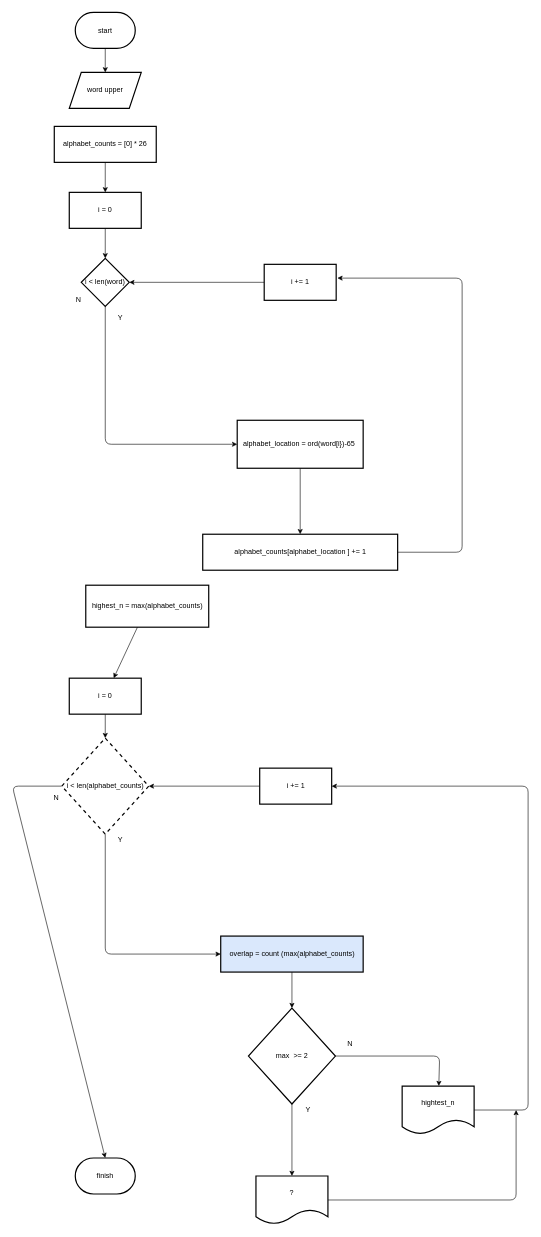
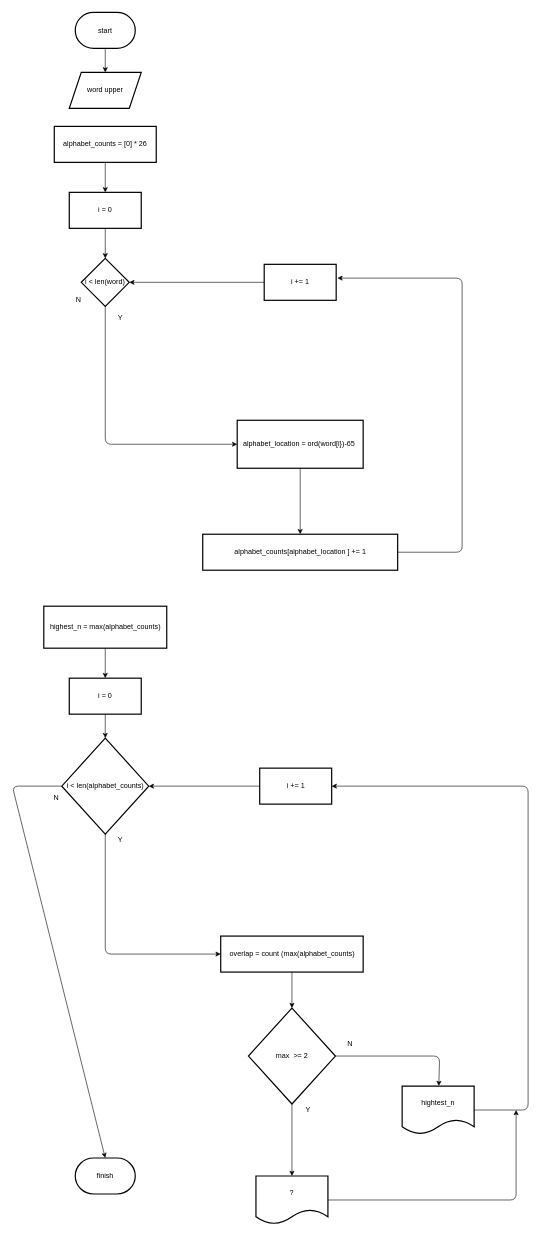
  <mxCell id="0" />
  <mxCell id="1" parent="0" />
  <mxCell id="2" value="" style="edgeStyle=none;html=1;" parent="1" source="3" target="4" edge="1"><mxGeometry relative="1" as="geometry" /></mxCell>
  <mxCell id="3" value="start" style="strokeWidth=2;html=1;shape=mxgraph.flowchart.terminator;whiteSpace=wrap;" parent="1" vertex="1"><mxGeometry x="125" y="20" width="100" height="60" as="geometry" /></mxCell>
  <mxCell id="4" value="word upper" style="shape=parallelogram;perimeter=parallelogramPerimeter;whiteSpace=wrap;html=1;fixedSize=1;strokeWidth=2;" parent="1" vertex="1"><mxGeometry x="115" y="120" width="120" height="60" as="geometry" /></mxCell>
  <mxCell id="5" value="" style="edgeStyle=none;html=1;" parent="1" source="6" target="8" edge="1"><mxGeometry relative="1" as="geometry" /></mxCell>
  <mxCell id="6" value="i = 0" style="whiteSpace=wrap;html=1;strokeWidth=2;" parent="1" vertex="1"><mxGeometry x="115" y="320" width="120" height="60" as="geometry" /></mxCell>
  <mxCell id="7" value="" style="edgeStyle=none;html=1;" parent="1" source="8" target="14" edge="1"><mxGeometry relative="1" as="geometry"><Array as="points"><mxPoint x="175" y="740" /></Array></mxGeometry></mxCell>
  <mxCell id="8" value="i &amp;lt; len(word)" style="rhombus;whiteSpace=wrap;html=1;strokeWidth=2;" parent="1" vertex="1"><mxGeometry x="135" y="430" width="80" height="80" as="geometry" /></mxCell>
  <mxCell id="9" style="edgeStyle=none;html=1;entryX=1;entryY=0.5;entryDx=0;entryDy=0;" parent="1" source="10" target="8" edge="1"><mxGeometry relative="1" as="geometry" /></mxCell>
  <mxCell id="10" value="i += 1" style="whiteSpace=wrap;html=1;strokeWidth=2;" parent="1" vertex="1"><mxGeometry x="440" y="440" width="120" height="60" as="geometry" /></mxCell>
  <mxCell id="11" value="" style="edgeStyle=none;html=1;" parent="1" source="12" target="6" edge="1"><mxGeometry relative="1" as="geometry" /></mxCell>
  <mxCell id="12" value="alphabet_counts = [0] * 26" style="whiteSpace=wrap;html=1;strokeWidth=2;" parent="1" vertex="1"><mxGeometry x="90" y="210" width="170" height="60" as="geometry" /></mxCell>
  <mxCell id="13" value="" style="edgeStyle=none;html=1;" parent="1" source="14" target="17" edge="1"><mxGeometry relative="1" as="geometry" /></mxCell>
  <mxCell id="14" value="alphabet_location = ord(word[i})-65&amp;nbsp;" style="whiteSpace=wrap;html=1;strokeWidth=2;" parent="1" vertex="1"><mxGeometry x="395" y="700" width="210" height="80" as="geometry" /></mxCell>
  <mxCell id="15" style="edgeStyle=none;html=1;" parent="1" source="17" edge="1"><mxGeometry relative="1" as="geometry"><mxPoint x="630" y="950" as="targetPoint" /></mxGeometry></mxCell>
  <mxCell id="16" value="" style="edgeStyle=none;html=1;entryX=1.017;entryY=0.383;entryDx=0;entryDy=0;entryPerimeter=0;" parent="1" source="17" target="10" edge="1"><mxGeometry relative="1" as="geometry"><mxPoint x="865" y="920" as="targetPoint" /><Array as="points"><mxPoint x="770" y="920" /><mxPoint x="770" y="463" /></Array></mxGeometry></mxCell>
  <mxCell id="17" value="alphabet_counts[alphabet_location&amp;nbsp;] += 1" style="whiteSpace=wrap;html=1;strokeWidth=2;" parent="1" vertex="1"><mxGeometry x="337.5" y="890" width="325" height="60" as="geometry" /></mxCell>
  <mxCell id="18" value="Y" style="text;html=1;align=center;verticalAlign=middle;resizable=0;points=[];autosize=1;strokeColor=none;fillColor=none;" parent="1" vertex="1"><mxGeometry x="190" y="520" width="20" height="20" as="geometry" /></mxCell>
  <mxCell id="19" value="" style="edgeStyle=none;html=1;" parent="1" source="20" target="23" edge="1"><mxGeometry relative="1" as="geometry" /></mxCell>
  <mxCell id="20" value="i = 0" style="whiteSpace=wrap;html=1;strokeWidth=2;" parent="1" vertex="1"><mxGeometry x="115" y="1130" width="120" height="60" as="geometry" /></mxCell>
  <mxCell id="21" style="edgeStyle=none;html=1;entryX=0;entryY=0.5;entryDx=0;entryDy=0;" parent="1" source="23" target="41" edge="1"><mxGeometry relative="1" as="geometry"><Array as="points"><mxPoint x="175" y="1590" /></Array></mxGeometry></mxCell>
  <mxCell id="22" style="edgeStyle=none;html=1;entryX=0.5;entryY=0;entryDx=0;entryDy=0;entryPerimeter=0;" parent="1" source="23" target="42" edge="1"><mxGeometry relative="1" as="geometry"><Array as="points"><mxPoint x="20" y="1310" /></Array></mxGeometry></mxCell>
- <mxCell id="23" value="i &amp;lt; len(alphabet_counts)" style="rhombus;whiteSpace=wrap;html=1;strokeWidth=2;dashed=1;" parent="1" vertex="1"><mxGeometry x="102.5" y="1230" width="145" height="160" as="geometry" /></mxCell>
+ <mxCell id="23" value="i &amp;lt; len(alphabet_counts)" style="rhombus;whiteSpace=wrap;html=1;strokeWidth=2;" parent="1" vertex="1"><mxGeometry x="102.5" y="1230" width="145" height="160" as="geometry" /></mxCell>
  <mxCell id="24" style="edgeStyle=none;html=1;entryX=1;entryY=0.5;entryDx=0;entryDy=0;" parent="1" source="25" target="23" edge="1"><mxGeometry relative="1" as="geometry" /></mxCell>
  <mxCell id="25" value="i += 1" style="whiteSpace=wrap;html=1;strokeWidth=2;" parent="1" vertex="1"><mxGeometry x="432.5" y="1280" width="120" height="60" as="geometry" /></mxCell>
  <mxCell id="26" value="" style="edgeStyle=none;html=1;" parent="1" source="27" target="20" edge="1"><mxGeometry relative="1" as="geometry" /></mxCell>
- <mxCell id="27" value="highest_n = max(alphabet_counts)" style="whiteSpace=wrap;html=1;strokeWidth=2;" parent="1" vertex="1"><mxGeometry x="142.5" y="975" width="205" height="70" as="geometry" /></mxCell>
+ <mxCell id="27" value="highest_n = max(alphabet_counts)" style="whiteSpace=wrap;html=1;strokeWidth=2;" parent="1" vertex="1"><mxGeometry x="72.5" y="1010" width="205" height="70" as="geometry" /></mxCell>
  <mxCell id="28" value="" style="edgeStyle=none;html=1;" parent="1" source="30" target="32" edge="1"><mxGeometry relative="1" as="geometry" /></mxCell>
  <mxCell id="29" value="" style="edgeStyle=none;html=1;" parent="1" source="30" target="34" edge="1"><mxGeometry relative="1" as="geometry"><Array as="points"><mxPoint x="732.5" y="1760" /></Array></mxGeometry></mxCell>
  <mxCell id="30" value="&lt;span&gt;max&amp;nbsp; &amp;gt;= 2&lt;/span&gt;" style="rhombus;whiteSpace=wrap;html=1;strokeWidth=2;" parent="1" vertex="1"><mxGeometry x="413.75" y="1680" width="145" height="160" as="geometry" /></mxCell>
  <mxCell id="31" style="edgeStyle=none;html=1;" parent="1" source="32" edge="1"><mxGeometry relative="1" as="geometry"><mxPoint x="860" y="1850" as="targetPoint" /><Array as="points"><mxPoint x="860" y="2000" /></Array></mxGeometry></mxCell>
  <mxCell id="32" value="?" style="shape=document;whiteSpace=wrap;html=1;boundedLbl=1;strokeWidth=2;" parent="1" vertex="1"><mxGeometry x="426.25" y="1960" width="120" height="80" as="geometry" /></mxCell>
  <mxCell id="33" style="edgeStyle=none;html=1;entryX=1;entryY=0.5;entryDx=0;entryDy=0;" parent="1" source="34" target="25" edge="1"><mxGeometry relative="1" as="geometry"><mxPoint x="560" y="1330" as="targetPoint" /><Array as="points"><mxPoint x="880" y="1850" /><mxPoint x="880" y="1310" /></Array></mxGeometry></mxCell>
  <mxCell id="34" value="hightest_n" style="shape=document;whiteSpace=wrap;html=1;boundedLbl=1;strokeWidth=2;" parent="1" vertex="1"><mxGeometry x="670" y="1810" width="120" height="80" as="geometry" /></mxCell>
  <mxCell id="35" value="Y" style="text;html=1;align=center;verticalAlign=middle;resizable=0;points=[];autosize=1;strokeColor=none;fillColor=none;" parent="1" vertex="1"><mxGeometry x="190" y="1390" width="20" height="20" as="geometry" /></mxCell>
  <mxCell id="36" value="Y" style="text;html=1;align=center;verticalAlign=middle;resizable=0;points=[];autosize=1;strokeColor=none;fillColor=none;" parent="1" vertex="1"><mxGeometry x="502.5" y="1840" width="20" height="20" as="geometry" /></mxCell>
  <mxCell id="37" value="N" style="text;html=1;align=center;verticalAlign=middle;resizable=0;points=[];autosize=1;strokeColor=none;fillColor=none;" parent="1" vertex="1"><mxGeometry x="572.5" y="1730" width="20" height="20" as="geometry" /></mxCell>
  <mxCell id="38" value="N" style="text;html=1;align=center;verticalAlign=middle;resizable=0;points=[];autosize=1;strokeColor=none;fillColor=none;" parent="1" vertex="1"><mxGeometry x="120" y="490" width="20" height="20" as="geometry" /></mxCell>
  <mxCell id="39" value="N" style="text;html=1;align=center;verticalAlign=middle;resizable=0;points=[];autosize=1;strokeColor=none;fillColor=none;" parent="1" vertex="1"><mxGeometry x="82.5" y="1320" width="20" height="20" as="geometry" /></mxCell>
  <mxCell id="40" value="" style="edgeStyle=none;html=1;" parent="1" source="41" target="30" edge="1"><mxGeometry relative="1" as="geometry" /></mxCell>
- <mxCell id="41" value="overlap = count (max(alphabet_counts)" style="whiteSpace=wrap;html=1;strokeWidth=2;fillColor=#dae8fc;" parent="1" vertex="1"><mxGeometry x="367.5" y="1560" width="237.5" height="60" as="geometry" /></mxCell>
+ <mxCell id="41" value="overlap = count (max(alphabet_counts)" style="whiteSpace=wrap;html=1;strokeWidth=2;" parent="1" vertex="1"><mxGeometry x="367.5" y="1560" width="237.5" height="60" as="geometry" /></mxCell>
  <mxCell id="42" value="finish" style="strokeWidth=2;html=1;shape=mxgraph.flowchart.terminator;whiteSpace=wrap;" parent="1" vertex="1"><mxGeometry x="125" y="1930" width="100" height="60" as="geometry" /></mxCell>
